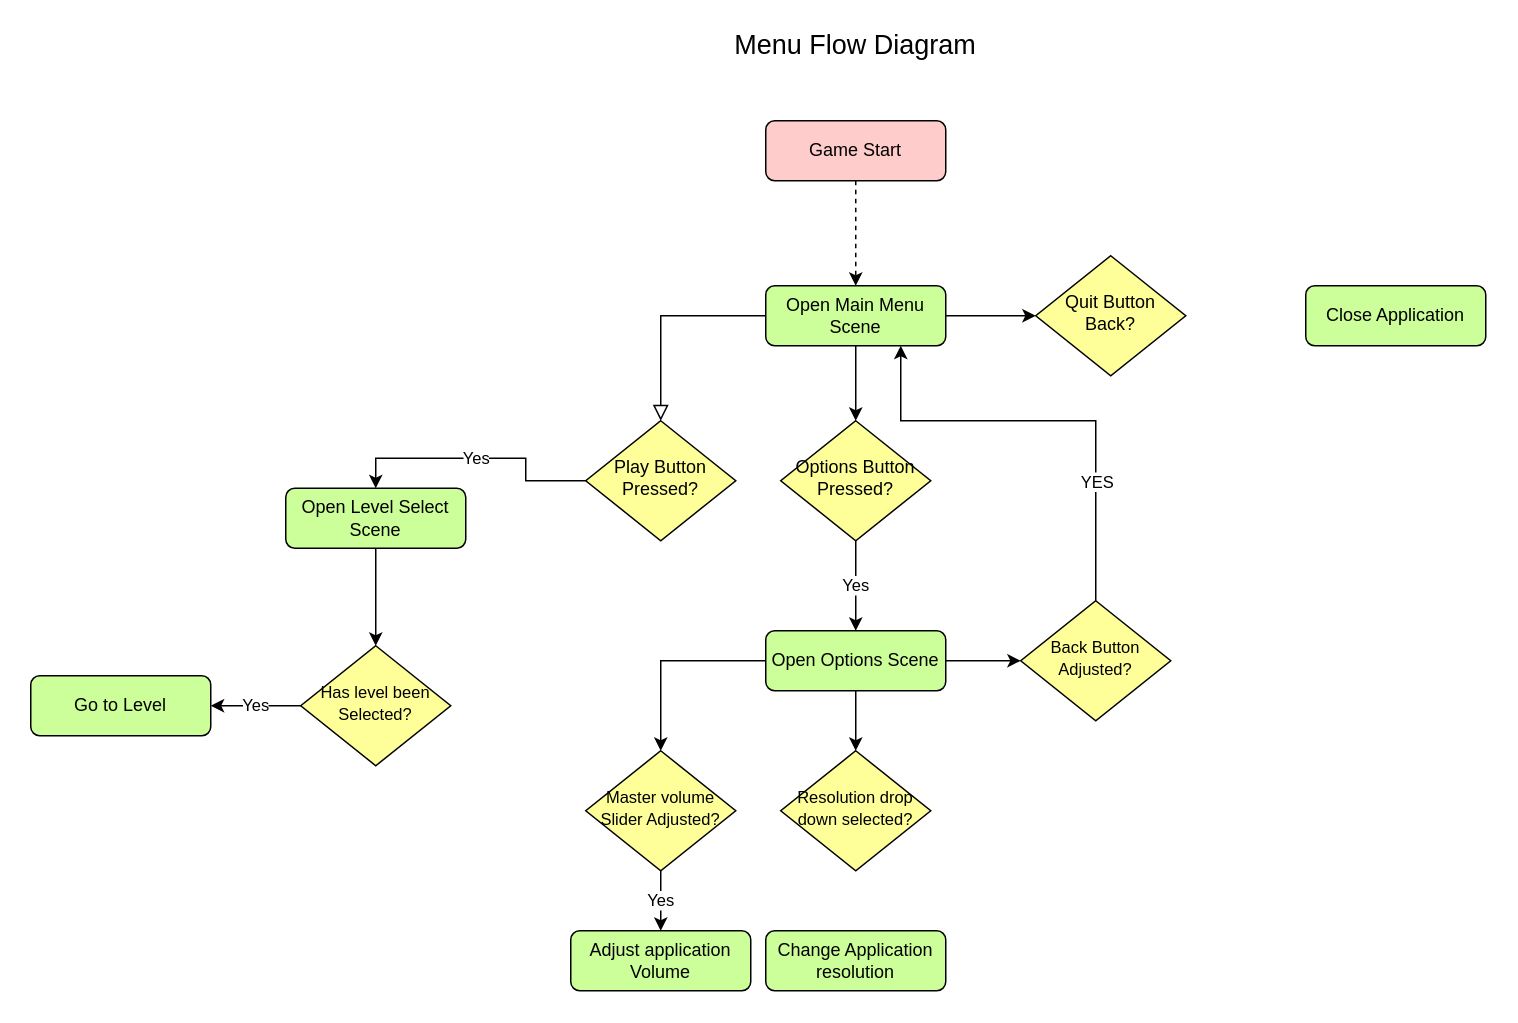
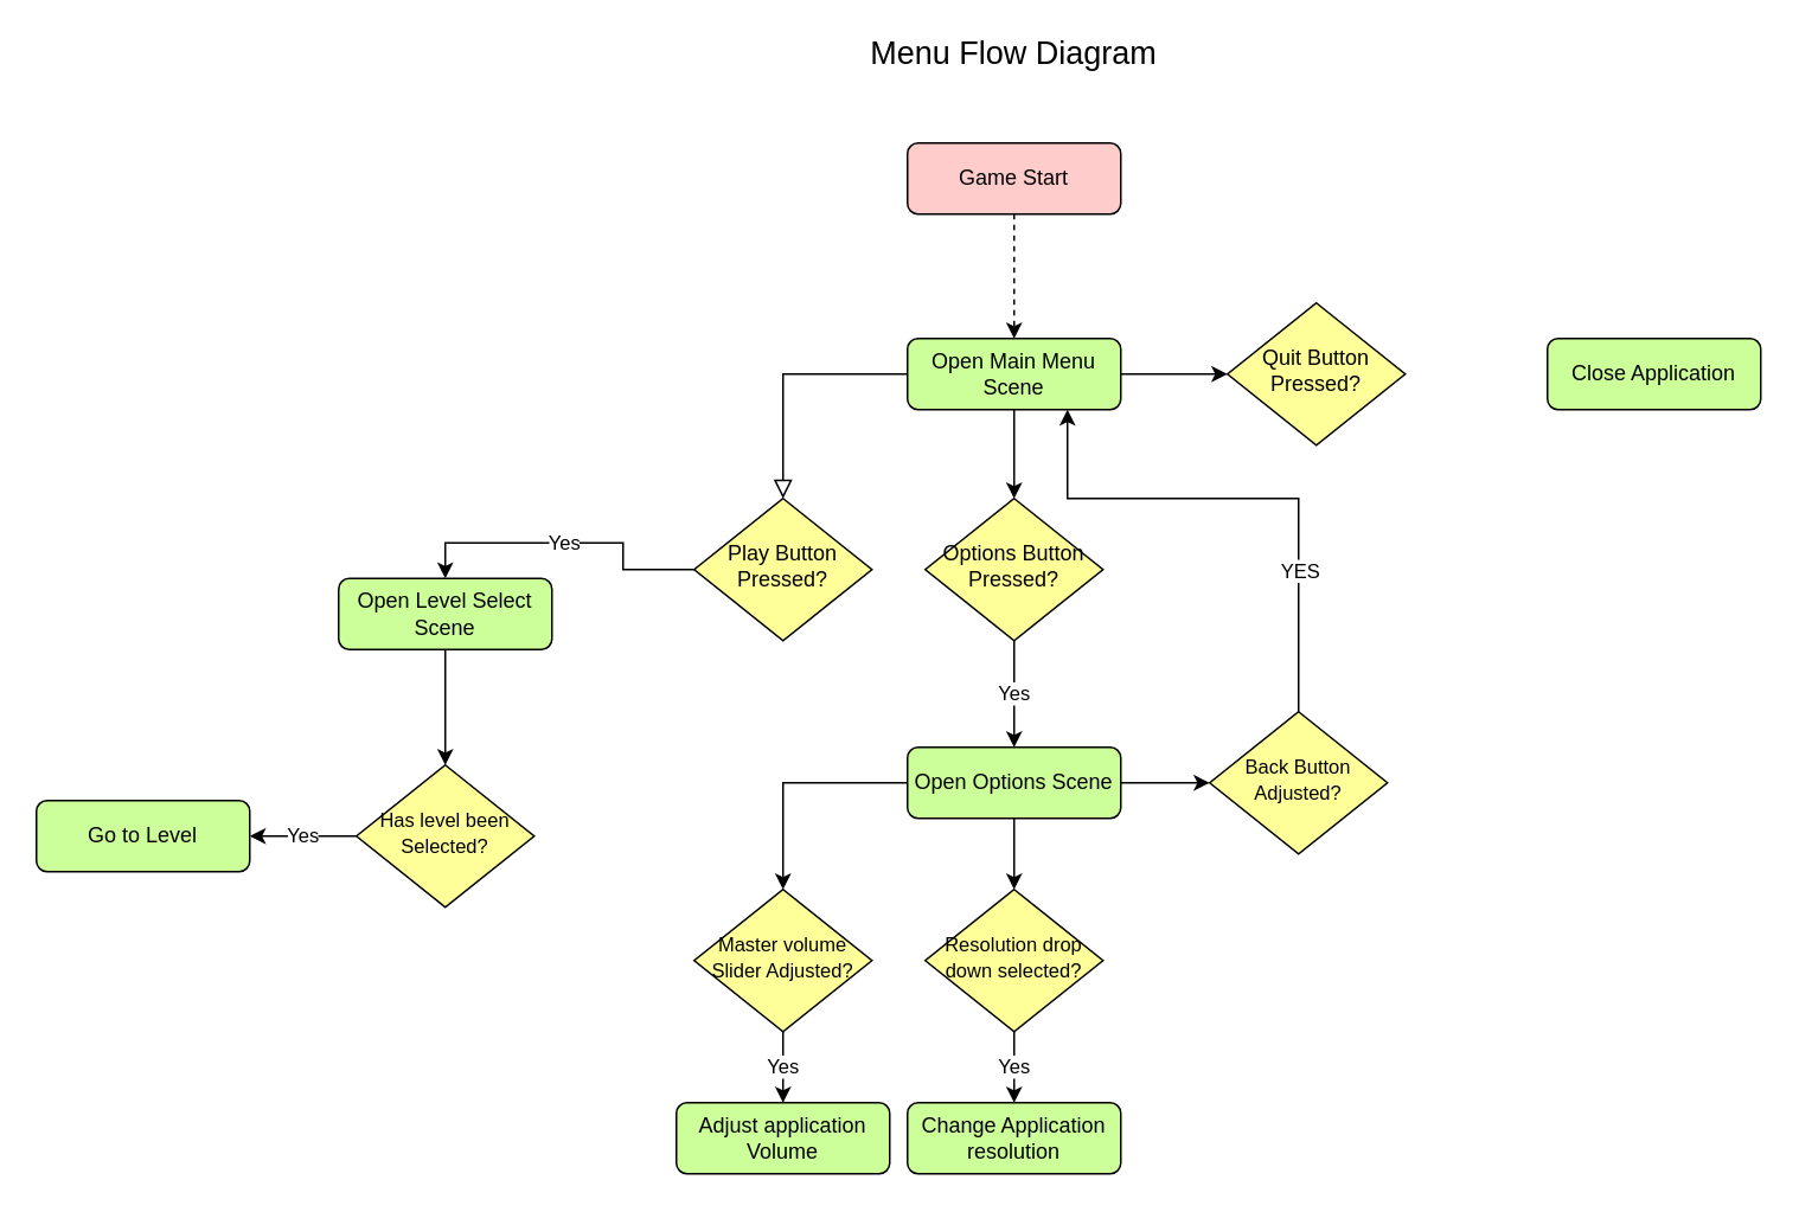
  <mxCell id="0" />
  <mxCell id="1" parent="0" />
  <mxCell id="2" value="" style="rounded=0;html=1;jettySize=auto;orthogonalLoop=1;fontSize=11;endArrow=block;endFill=0;endSize=8;strokeWidth=1;shadow=0;labelBackgroundColor=none;edgeStyle=orthogonalEdgeStyle;" edge="1" parent="1" source="5" target="7"><mxGeometry relative="1" as="geometry" /></mxCell>
  <mxCell id="3" style="edgeStyle=orthogonalEdgeStyle;rounded=0;orthogonalLoop=1;jettySize=auto;html=1;entryX=0;entryY=0.5;entryDx=0;entryDy=0;" edge="1" parent="1" source="5" target="10"><mxGeometry relative="1" as="geometry"><Array as="points"><mxPoint x="690" y="210" /><mxPoint x="690" y="210" /></Array></mxGeometry></mxCell>
  <mxCell id="4" style="edgeStyle=orthogonalEdgeStyle;rounded=0;orthogonalLoop=1;jettySize=auto;html=1;entryX=0.5;entryY=0;entryDx=0;entryDy=0;" edge="1" parent="1" source="5" target="9"><mxGeometry relative="1" as="geometry" /></mxCell>
  <mxCell id="5" value="Open Main Menu Scene" style="rounded=1;whiteSpace=wrap;html=1;fontSize=12;glass=0;strokeWidth=1;shadow=0;fillColor=#CCFF99;" vertex="1" parent="1"><mxGeometry x="510" y="190" width="120" height="40" as="geometry" /></mxCell>
  <mxCell id="6" value="Yes" style="edgeStyle=orthogonalEdgeStyle;rounded=0;orthogonalLoop=1;jettySize=auto;html=1;entryX=0.5;entryY=0;entryDx=0;entryDy=0;" edge="1" parent="1" source="7" target="17"><mxGeometry relative="1" as="geometry" /></mxCell>
  <mxCell id="7" value="Play Button Pressed?" style="rhombus;whiteSpace=wrap;html=1;shadow=0;fontFamily=Helvetica;fontSize=12;align=center;strokeWidth=1;spacing=6;spacingTop=-4;fillColor=#FFFF99;" vertex="1" parent="1"><mxGeometry y="280" width="100" height="80" as="geometry" x="390" /></mxCell>
  <mxCell id="8" value="Yes" style="edgeStyle=orthogonalEdgeStyle;rounded=0;orthogonalLoop=1;jettySize=auto;html=1;entryX=0.5;entryY=0;entryDx=0;entryDy=0;" edge="1" parent="1" source="9" target="15"><mxGeometry relative="1" as="geometry" /></mxCell>
  <mxCell id="9" value="Options Button Pressed?" style="rhombus;whiteSpace=wrap;html=1;shadow=0;fontFamily=Helvetica;fontSize=12;align=center;strokeWidth=1;spacing=6;spacingTop=-4;fillColor=#FFFF99;" vertex="1" parent="1"><mxGeometry x="520" y="280" width="100" height="80" as="geometry" /></mxCell>
- <mxCell id="10" value="Quit Button Back?" style="rhombus;whiteSpace=wrap;html=1;shadow=0;fontFamily=Helvetica;fontSize=12;align=center;strokeWidth=1;spacing=6;spacingTop=-4;fillColor=#FFFF99;" vertex="1" parent="1"><mxGeometry x="690" y="170" width="100" height="80" as="geometry" /></mxCell>
+ <mxCell id="10" value="Quit Button Pressed?" style="rhombus;whiteSpace=wrap;html=1;shadow=0;fontFamily=Helvetica;fontSize=12;align=center;strokeWidth=1;spacing=6;spacingTop=-4;fillColor=#FFFF99;" vertex="1" parent="1"><mxGeometry x="690" y="170" width="100" height="80" as="geometry" /></mxCell>
  <mxCell id="11" value="Close Application" style="rounded=1;whiteSpace=wrap;html=1;fontSize=12;glass=0;strokeWidth=1;shadow=0;fillColor=#CCFF99;" vertex="1" parent="1"><mxGeometry x="870" y="190" width="120" height="40" as="geometry" /></mxCell>
  <mxCell id="12" style="edgeStyle=orthogonalEdgeStyle;rounded=0;orthogonalLoop=1;jettySize=auto;html=1;" edge="1" parent="1" source="15" target="22"><mxGeometry relative="1" as="geometry" /></mxCell>
  <mxCell id="13" style="edgeStyle=orthogonalEdgeStyle;rounded=0;orthogonalLoop=1;jettySize=auto;html=1;entryX=0.5;entryY=0;entryDx=0;entryDy=0;" edge="1" parent="1" source="15" target="24"><mxGeometry relative="1" as="geometry" /></mxCell>
  <mxCell id="14" style="edgeStyle=orthogonalEdgeStyle;rounded=0;orthogonalLoop=1;jettySize=auto;html=1;" edge="1" parent="1" source="15" target="29"><mxGeometry relative="1" as="geometry" /></mxCell>
  <mxCell id="15" value="Open Options Scene" style="rounded=1;whiteSpace=wrap;html=1;fontSize=12;glass=0;strokeWidth=1;shadow=0;fillColor=#CCFF99;" vertex="1" parent="1"><mxGeometry x="510" y="420" width="120" height="40" as="geometry" /></mxCell>
  <mxCell id="16" style="edgeStyle=orthogonalEdgeStyle;rounded=0;orthogonalLoop=1;jettySize=auto;html=1;entryX=0.5;entryY=0;entryDx=0;entryDy=0;" edge="1" parent="1" source="17" target="20"><mxGeometry relative="1" as="geometry" /></mxCell>
  <mxCell id="17" value="Open Level Select Scene" style="rounded=1;whiteSpace=wrap;html=1;fontSize=12;glass=0;strokeWidth=1;shadow=0;fillColor=#CCFF99;" vertex="1" parent="1"><mxGeometry x="190" y="325" width="120" height="40" as="geometry" /></mxCell>
  <mxCell id="18" value="&lt;font style=&quot;font-size: 18px&quot;&gt;Menu Flow Diagram&lt;/font&gt;" style="text;html=1;strokeColor=none;fillColor=none;align=center;verticalAlign=middle;whiteSpace=wrap;rounded=0;" vertex="1" parent="1"><mxGeometry x="475" y="20" width="190" height="20" as="geometry" /></mxCell>
  <mxCell id="19" value="Yes" style="edgeStyle=orthogonalEdgeStyle;rounded=0;orthogonalLoop=1;jettySize=auto;html=1;" edge="1" parent="1" source="20" target="32"><mxGeometry relative="1" as="geometry" /></mxCell>
  <mxCell id="20" value="&lt;font style=&quot;font-size: 11px&quot;&gt;Has level been Selected?&lt;/font&gt;" style="rhombus;whiteSpace=wrap;html=1;shadow=0;fontFamily=Helvetica;fontSize=12;align=center;strokeWidth=1;spacing=6;spacingTop=-4;fillColor=#FFFF99;" vertex="1" parent="1"><mxGeometry x="200" y="430" width="100" height="80" as="geometry" /></mxCell>
  <mxCell id="21" value="Yes" style="edgeStyle=orthogonalEdgeStyle;rounded=0;orthogonalLoop=1;jettySize=auto;html=1;entryX=0.5;entryY=0;entryDx=0;entryDy=0;" edge="1" parent="1" source="22" target="25"><mxGeometry relative="1" as="geometry" /></mxCell>
  <mxCell id="22" value="&lt;font style=&quot;font-size: 11px&quot;&gt;Master volume Slider Adjusted?&lt;/font&gt;" style="rhombus;whiteSpace=wrap;html=1;shadow=0;fontFamily=Helvetica;fontSize=12;align=center;strokeWidth=1;spacing=6;spacingTop=-4;fillColor=#FFFF99;" vertex="1" parent="1"><mxGeometry y="500" width="100" height="80" as="geometry" x="390" /></mxCell>
+ <mxCell id="23" value="Yes" style="edgeStyle=orthogonalEdgeStyle;rounded=0;orthogonalLoop=1;jettySize=auto;html=1;entryX=0.5;entryY=0;entryDx=0;entryDy=0;" edge="1" parent="1" source="24" target="26"><mxGeometry relative="1" as="geometry" /></mxCell>
  <mxCell id="24" value="&lt;font style=&quot;font-size: 11px&quot;&gt;Resolution drop down selected?&lt;/font&gt;" style="rhombus;whiteSpace=wrap;html=1;shadow=0;fontFamily=Helvetica;fontSize=12;align=center;strokeWidth=1;spacing=6;spacingTop=-4;fillColor=#FFFF99;" vertex="1" parent="1"><mxGeometry x="520" y="500" width="100" height="80" as="geometry" /></mxCell>
  <mxCell id="25" value="Adjust application Volume" style="rounded=1;whiteSpace=wrap;html=1;fontSize=12;glass=0;strokeWidth=1;shadow=0;fillColor=#CCFF99;" vertex="1" parent="1"><mxGeometry x="380" y="620" width="120" height="40" as="geometry" /></mxCell>
  <mxCell id="26" value="Change Application resolution" style="rounded=1;whiteSpace=wrap;html=1;fontSize=12;glass=0;strokeWidth=1;shadow=0;strokeColor=#000000;fillColor=#CCFF99;" vertex="1" parent="1"><mxGeometry x="510" y="620" width="120" height="40" as="geometry" /></mxCell>
  <mxCell id="27" style="edgeStyle=orthogonalEdgeStyle;rounded=0;orthogonalLoop=1;jettySize=auto;html=1;entryX=0.75;entryY=1;entryDx=0;entryDy=0;" edge="1" parent="1" source="29" target="5"><mxGeometry relative="1" as="geometry"><Array as="points"><mxPoint x="730" y="280" /><mxPoint x="600" y="280" /></Array></mxGeometry></mxCell>
  <mxCell id="28" value="YES" style="edgeLabel;html=1;align=center;verticalAlign=middle;resizable=0;points=[];" vertex="1" connectable="0" parent="27"><mxGeometry x="-0.707" y="3" relative="1" as="geometry"><mxPoint x="3" y="-36" as="offset" /></mxGeometry></mxCell>
  <mxCell id="29" value="&lt;font style=&quot;font-size: 11px&quot;&gt;Back Button Adjusted?&lt;/font&gt;" style="rhombus;whiteSpace=wrap;html=1;shadow=0;fontFamily=Helvetica;fontSize=12;align=center;strokeWidth=1;spacing=6;spacingTop=-4;fillColor=#FFFF99;" vertex="1" parent="1"><mxGeometry x="680" y="400" width="100" height="80" as="geometry" /></mxCell>
  <mxCell id="30" style="edgeStyle=orthogonalEdgeStyle;rounded=0;orthogonalLoop=1;jettySize=auto;html=1;dashed=1;" edge="1" parent="1" source="31" target="5"><mxGeometry relative="1" as="geometry" /></mxCell>
  <mxCell id="31" value="Game Start" style="rounded=1;whiteSpace=wrap;html=1;fontSize=12;glass=0;strokeWidth=1;shadow=0;fillColor=#FFCCCC;" vertex="1" parent="1"><mxGeometry x="510" y="80" width="120" height="40" as="geometry" /></mxCell>
  <mxCell id="32" value="Go to Level" style="rounded=1;whiteSpace=wrap;html=1;fontSize=12;glass=0;strokeWidth=1;shadow=0;fillColor=#CCFF99;" vertex="1" parent="1"><mxGeometry x="20" y="450" width="120" height="40" as="geometry" /></mxCell>
